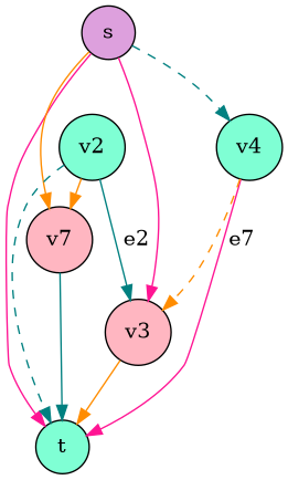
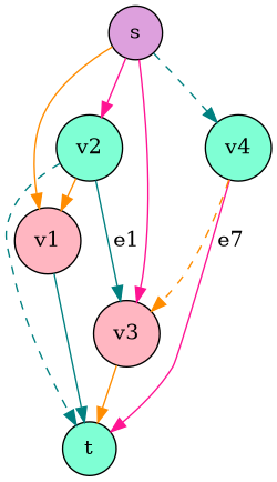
  digraph {
    ordering=out
    node [fillcolor=aquamarine shape=circle style=filled]
    edge [color=darkorange style=solid]
    s [fillcolor=plum]
    t
-   v1 [fillcolor=lightpink label=v7]
+   v1 [fillcolor=lightpink]
    v2
    v3 [fillcolor=lightpink]
    v4
    subgraph sub_1 {
      rank=source
      s
    }
    subgraph sub_2 {
      rank=sink
      t
    }
    s -> v1
-   s -> t [color=deeppink]
+   s -> v2 [color=deeppink]
    s -> v3 [color=deeppink]
    s -> v4 [color=teal style=dashed]
    v1 -> t [color=teal]
    v2 -> t [color=teal style=dashed]
    v2 -> v1 [constraint=false label=e1]
-   v2 -> v3 [color=teal label=e2]
+   v2 -> v3 [color=teal label=e1]
    v3 -> t
    v4 -> t [color=deeppink]
    v4 -> v3 [label=e7 style=dashed]
  }
